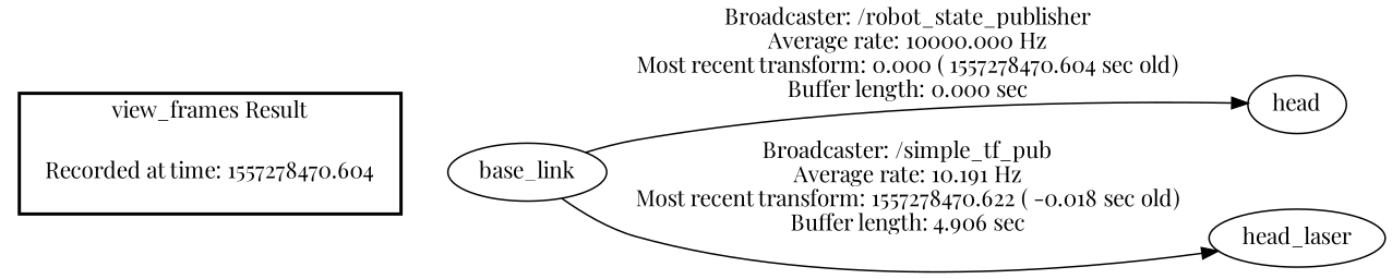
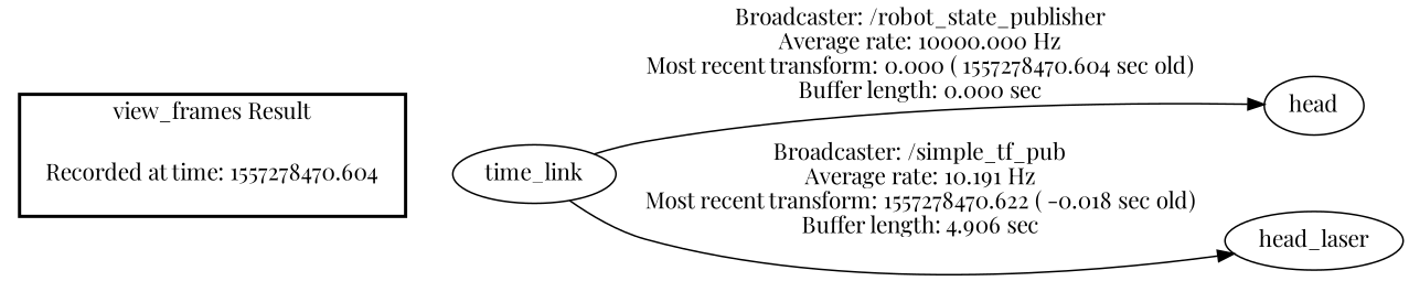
  digraph {
    fontname="Playfair Display"
    rankdir=LR
    node [fontname="Playfair Display"]
    edge [fontname="Playfair Display"]
    "Recorded at time: 1557278470.604" [shape=plaintext]
-   base_link
+   base_link [label=time_link]
    head
    n4 [label=head_laser]
    subgraph cluster_1 {
      color=black
      label="view_frames Result"
      style=bold
      "Recorded at time: 1557278470.604"
    }
    "Recorded at time: 1557278470.604" -> base_link [style=invis]
    base_link -> head [label="Broadcaster: /robot_state_publisher\nAverage rate: 10000.000 Hz\nMost recent transform: 0.000 ( 1557278470.604 sec old)\nBuffer length: 0.000 sec\n"]
    base_link -> n4 [label="Broadcaster: /simple_tf_pub\nAverage rate: 10.191 Hz\nMost recent transform: 1557278470.622 ( -0.018 sec old)\nBuffer length: 4.906 sec\n"]
  }
